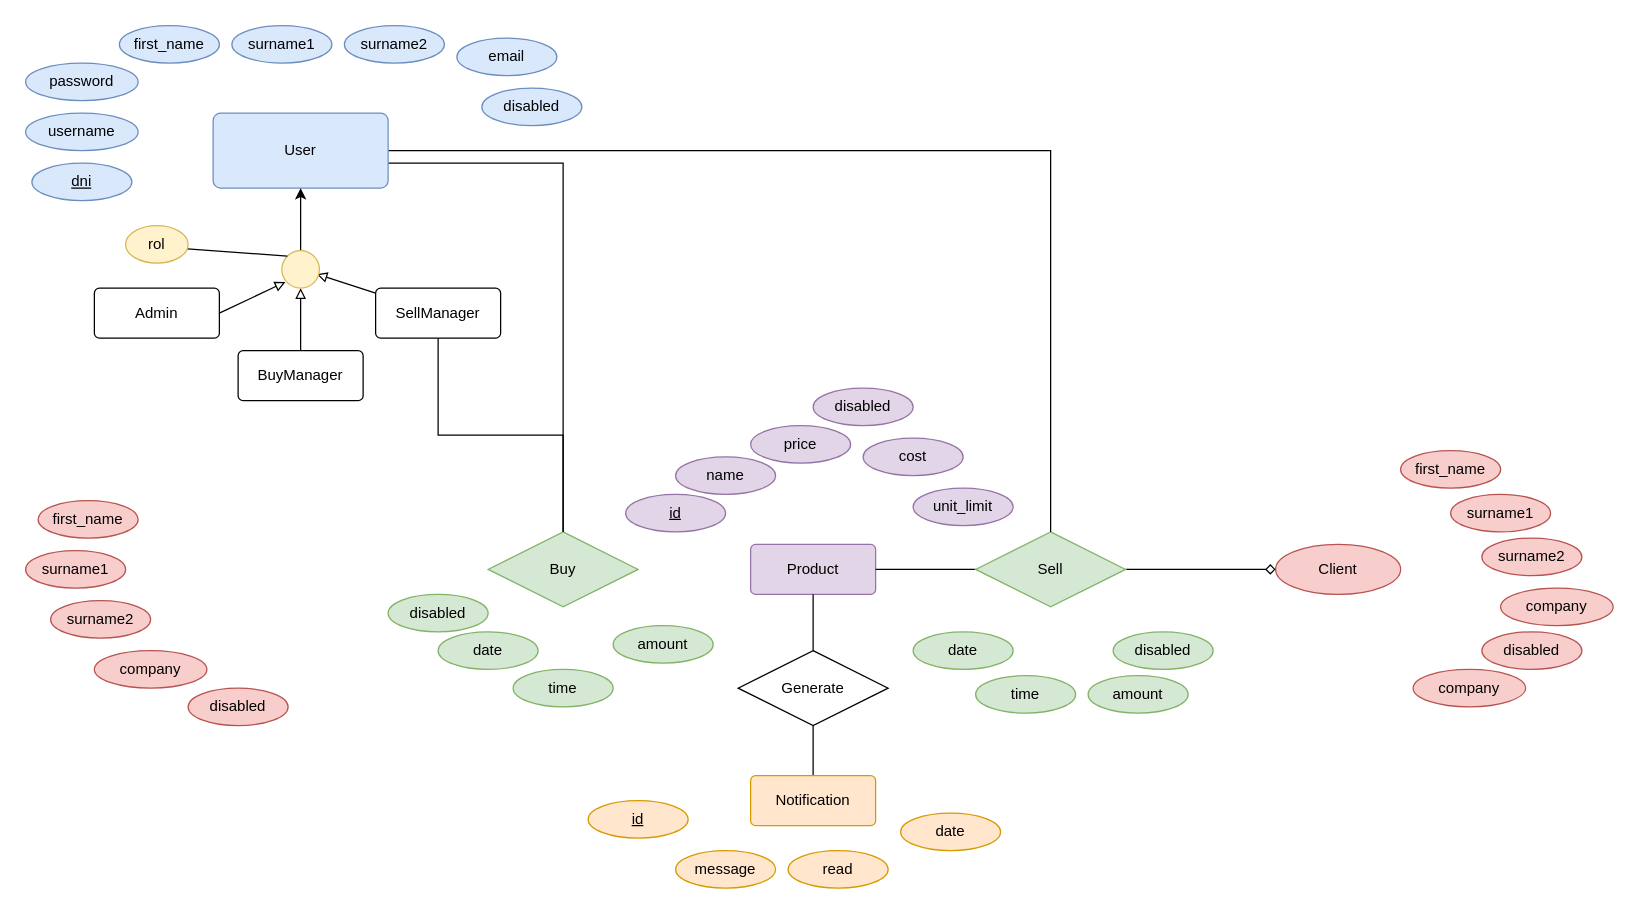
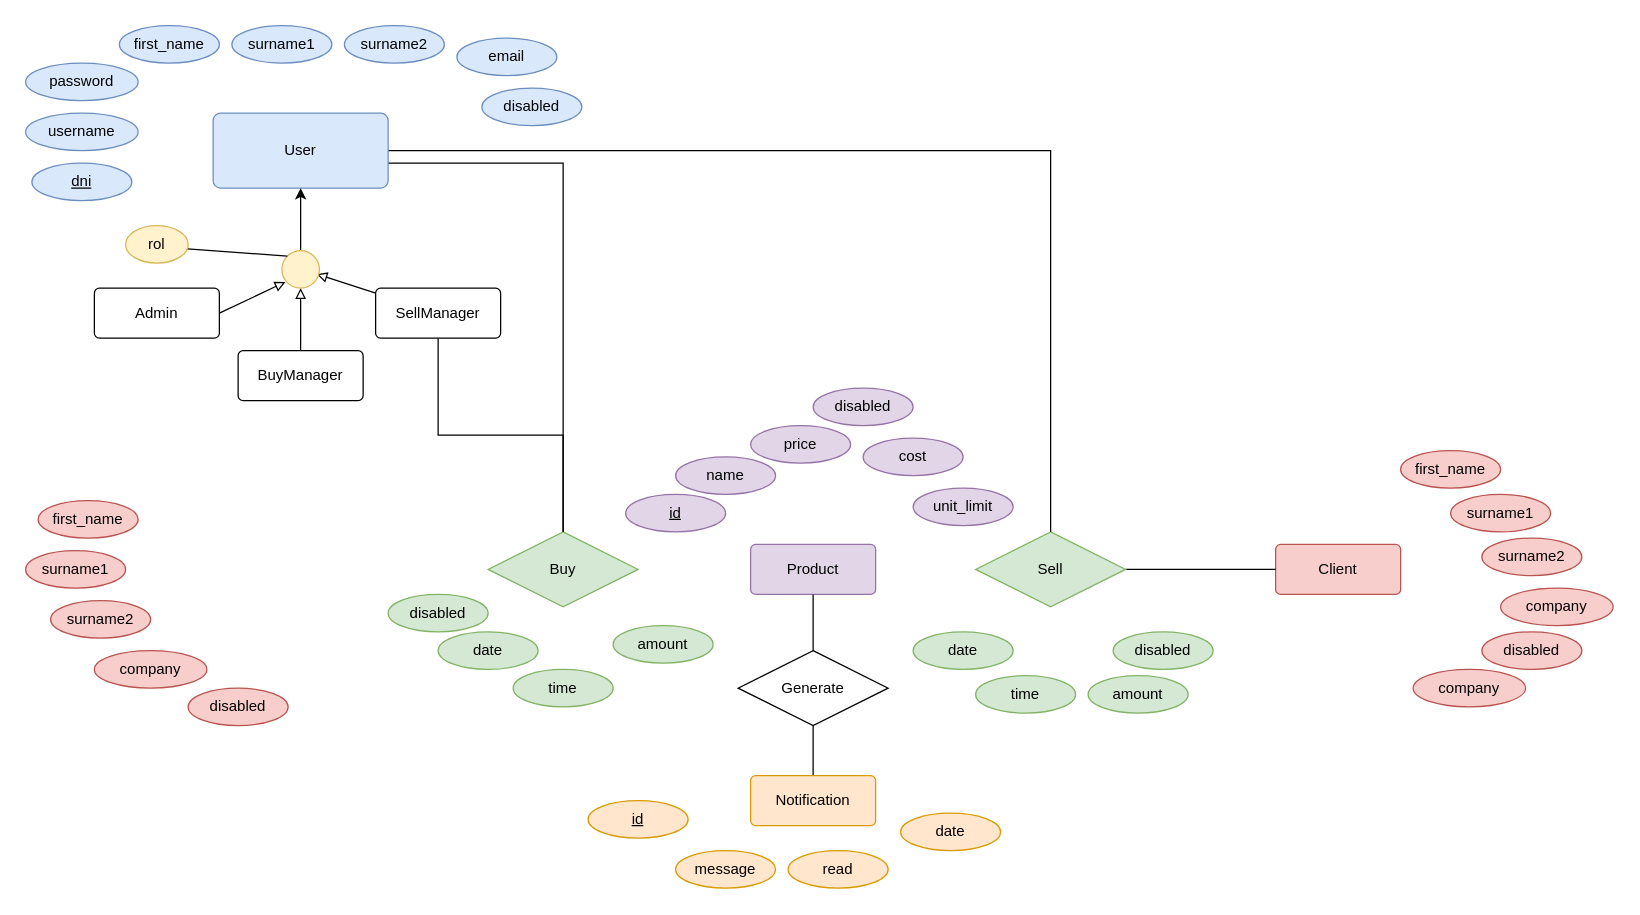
  <mxCell id="0" />
  <mxCell id="1" parent="0" />
  <mxCell id="2" value="Product" style="rounded=1;arcSize=10;whiteSpace=wrap;html=1;align=center;fillColor=#e1d5e7;strokeColor=#9673a6;" parent="1" vertex="1"><mxGeometry x="600" y="435" width="100" height="40" as="geometry" /></mxCell>
- <mxCell id="3" value="Client" style="ellipse;arcSize=10;whiteSpace=wrap;html=1;align=center;fillColor=#f8cecc;strokeColor=#b85450;" parent="1" vertex="1"><mxGeometry x="1020" y="435" width="100" height="40" as="geometry" /></mxCell>
+ <mxCell id="3" value="Client" style="rounded=1;arcSize=10;whiteSpace=wrap;html=1;align=center;fillColor=#f8cecc;strokeColor=#b85450;" parent="1" vertex="1"><mxGeometry x="1020" y="435" width="100" height="40" as="geometry" /></mxCell>
  <mxCell id="4" style="edgeStyle=orthogonalEdgeStyle;rounded=0;orthogonalLoop=1;jettySize=auto;html=1;endArrow=none;endFill=0;" parent="1" source="5" target="16" edge="1"><mxGeometry relative="1" as="geometry" /></mxCell>
  <mxCell id="5" value="Buy" style="shape=rhombus;perimeter=rhombusPerimeter;whiteSpace=wrap;html=1;align=center;fillColor=#d5e8d4;strokeColor=#82b366;" parent="1" vertex="1"><mxGeometry x="390" y="425" width="120" height="60" as="geometry" /></mxCell>
- <mxCell id="6" style="edgeStyle=orthogonalEdgeStyle;rounded=0;orthogonalLoop=1;jettySize=auto;html=1;endArrow=none;endFill=0;" parent="1" source="8" target="2" edge="1"><mxGeometry relative="1" as="geometry" /></mxCell>
- <mxCell id="7" style="edgeStyle=orthogonalEdgeStyle;rounded=0;orthogonalLoop=1;jettySize=auto;html=1;entryX=0;entryY=0.5;entryDx=0;entryDy=0;endArrow=diamond;endFill=0;" parent="1" source="8" target="3" edge="1"><mxGeometry relative="1" as="geometry" /></mxCell>
+ <mxCell id="7" style="edgeStyle=orthogonalEdgeStyle;rounded=0;orthogonalLoop=1;jettySize=auto;html=1;entryX=0;entryY=0.5;entryDx=0;entryDy=0;endArrow=none;endFill=0;" parent="1" source="8" target="3" edge="1"><mxGeometry relative="1" as="geometry" /></mxCell>
  <mxCell id="8" value="Sell" style="shape=rhombus;perimeter=rhombusPerimeter;whiteSpace=wrap;html=1;align=center;fillColor=#d5e8d4;strokeColor=#82b366;" parent="1" vertex="1"><mxGeometry x="780" y="425" width="120" height="60" as="geometry" /></mxCell>
  <mxCell id="9" style="edgeStyle=orthogonalEdgeStyle;rounded=0;orthogonalLoop=1;jettySize=auto;html=1;entryX=0.5;entryY=0;entryDx=0;entryDy=0;endArrow=none;endFill=0;" edge="1" parent="1" source="11" target="5"><mxGeometry relative="1" as="geometry"><Array as="points"><mxPoint x="450" y="130" /></Array></mxGeometry></mxCell>
  <mxCell id="10" style="edgeStyle=orthogonalEdgeStyle;rounded=0;orthogonalLoop=1;jettySize=auto;html=1;entryX=0.5;entryY=0;entryDx=0;entryDy=0;endArrow=none;endFill=0;" edge="1" parent="1" source="11" target="8"><mxGeometry relative="1" as="geometry" /></mxCell>
  <mxCell id="11" value="User" style="rounded=1;arcSize=10;whiteSpace=wrap;html=1;align=center;fillColor=#dae8fc;strokeColor=#6c8ebf;" parent="1" vertex="1"><mxGeometry x="170" y="90" width="140" height="60" as="geometry" /></mxCell>
  <mxCell id="12" value="Admin" style="rounded=1;arcSize=10;whiteSpace=wrap;html=1;align=center;" parent="1" vertex="1"><mxGeometry x="75" y="230" width="100" height="40" as="geometry" /></mxCell>
  <mxCell id="13" style="rounded=0;orthogonalLoop=1;jettySize=auto;html=1;entryX=0.5;entryY=1;entryDx=0;entryDy=0;endArrow=block;endFill=0;" parent="1" source="14" target="24" edge="1"><mxGeometry relative="1" as="geometry" /></mxCell>
  <mxCell id="14" value="BuyManager" style="rounded=1;arcSize=10;whiteSpace=wrap;html=1;align=center;" parent="1" vertex="1"><mxGeometry x="190" y="280" width="100" height="40" as="geometry" /></mxCell>
  <mxCell id="15" style="rounded=0;orthogonalLoop=1;jettySize=auto;html=1;entryX=0.927;entryY=0.626;entryDx=0;entryDy=0;endArrow=block;endFill=0;entryPerimeter=0;" parent="1" source="16" target="24" edge="1"><mxGeometry relative="1" as="geometry" /></mxCell>
  <mxCell id="16" value="SellManager" style="rounded=1;arcSize=10;whiteSpace=wrap;html=1;align=center;" parent="1" vertex="1"><mxGeometry x="300" y="230" width="100" height="40" as="geometry" /></mxCell>
  <mxCell id="17" value="&lt;u&gt;dni&lt;/u&gt;" style="ellipse;whiteSpace=wrap;html=1;align=center;fillColor=#dae8fc;strokeColor=#6c8ebf;" parent="1" vertex="1"><mxGeometry x="25" y="130" width="80" height="30" as="geometry" /></mxCell>
  <mxCell id="18" value="username" style="ellipse;whiteSpace=wrap;html=1;align=center;fillColor=#dae8fc;strokeColor=#6c8ebf;" parent="1" vertex="1"><mxGeometry x="20" y="90" width="90" height="30" as="geometry" /></mxCell>
  <mxCell id="19" value="first_name" style="ellipse;whiteSpace=wrap;html=1;align=center;fillColor=#dae8fc;strokeColor=#6c8ebf;" parent="1" vertex="1"><mxGeometry x="95" y="20" width="80" height="30" as="geometry" /></mxCell>
  <mxCell id="20" value="surname1" style="ellipse;whiteSpace=wrap;html=1;align=center;fillColor=#dae8fc;strokeColor=#6c8ebf;" parent="1" vertex="1"><mxGeometry x="185" y="20" width="80" height="30" as="geometry" /></mxCell>
  <mxCell id="21" value="surname2" style="ellipse;whiteSpace=wrap;html=1;align=center;fillColor=#dae8fc;strokeColor=#6c8ebf;" parent="1" vertex="1"><mxGeometry x="275" y="20" width="80" height="30" as="geometry" /></mxCell>
  <mxCell id="22" value="email" style="ellipse;whiteSpace=wrap;html=1;align=center;fillColor=#dae8fc;strokeColor=#6c8ebf;" parent="1" vertex="1"><mxGeometry x="365" y="30" width="80" height="30" as="geometry" /></mxCell>
  <mxCell id="23" style="edgeStyle=orthogonalEdgeStyle;rounded=0;orthogonalLoop=1;jettySize=auto;html=1;entryX=0.5;entryY=1;entryDx=0;entryDy=0;" parent="1" source="24" target="11" edge="1"><mxGeometry relative="1" as="geometry" /></mxCell>
  <mxCell id="24" value="" style="ellipse;whiteSpace=wrap;html=1;fillColor=#fff2cc;strokeColor=#d6b656;" parent="1" vertex="1"><mxGeometry x="225" y="200" width="30" height="30" as="geometry" /></mxCell>
  <mxCell id="25" style="rounded=0;orthogonalLoop=1;jettySize=auto;html=1;entryX=0.094;entryY=0.836;entryDx=0;entryDy=0;entryPerimeter=0;endArrow=block;endFill=0;exitX=1;exitY=0.5;exitDx=0;exitDy=0;" parent="1" source="12" target="24" edge="1"><mxGeometry relative="1" as="geometry"><mxPoint x="165" y="250.937" as="sourcePoint" /></mxGeometry></mxCell>
  <mxCell id="26" style="edgeStyle=orthogonalEdgeStyle;rounded=0;orthogonalLoop=1;jettySize=auto;html=1;endArrow=none;endFill=0;" parent="1" source="27" target="29" edge="1"><mxGeometry relative="1" as="geometry" /></mxCell>
  <mxCell id="27" value="Notification" style="rounded=1;arcSize=10;whiteSpace=wrap;html=1;align=center;fillColor=#ffe6cc;strokeColor=#d79b00;" parent="1" vertex="1"><mxGeometry x="600" y="620" width="100" height="40" as="geometry" /></mxCell>
  <mxCell id="28" style="edgeStyle=orthogonalEdgeStyle;rounded=0;orthogonalLoop=1;jettySize=auto;html=1;entryX=0.5;entryY=1;entryDx=0;entryDy=0;endArrow=none;endFill=0;" parent="1" source="29" target="2" edge="1"><mxGeometry relative="1" as="geometry" /></mxCell>
  <mxCell id="29" value="Generate" style="shape=rhombus;perimeter=rhombusPerimeter;whiteSpace=wrap;html=1;align=center;" parent="1" vertex="1"><mxGeometry x="590" y="520" width="120" height="60" as="geometry" /></mxCell>
  <mxCell id="30" value="read" style="ellipse;whiteSpace=wrap;html=1;align=center;fillColor=#ffe6cc;strokeColor=#d79b00;" parent="1" vertex="1"><mxGeometry x="630" y="680" width="80" height="30" as="geometry" /></mxCell>
  <mxCell id="31" value="company" style="ellipse;whiteSpace=wrap;html=1;align=center;fillColor=#f8cecc;strokeColor=#b85450;" parent="1" vertex="1"><mxGeometry x="75" y="520" width="90" height="30" as="geometry" /></mxCell>
  <mxCell id="32" value="company" style="ellipse;whiteSpace=wrap;html=1;align=center;fillColor=#f8cecc;strokeColor=#b85450;" parent="1" vertex="1"><mxGeometry x="1130" y="535" width="90" height="30" as="geometry" /></mxCell>
  <mxCell id="33" style="rounded=0;orthogonalLoop=1;jettySize=auto;html=1;exitX=0;exitY=0.5;exitDx=0;exitDy=0;entryX=0;entryY=0;entryDx=0;entryDy=0;endArrow=none;endFill=0;" edge="1" parent="1" source="34" target="24"><mxGeometry relative="1" as="geometry" /></mxCell>
  <mxCell id="34" value="rol" style="ellipse;whiteSpace=wrap;html=1;align=center;fillColor=#fff2cc;strokeColor=#d6b656;" vertex="1" parent="1"><mxGeometry x="100" y="180" width="50" height="30" as="geometry" /></mxCell>
  <mxCell id="35" value="password" style="ellipse;whiteSpace=wrap;html=1;align=center;fillColor=#dae8fc;strokeColor=#6c8ebf;" vertex="1" parent="1"><mxGeometry x="20" y="50" width="90" height="30" as="geometry" /></mxCell>
  <mxCell id="36" value="disabled" style="ellipse;whiteSpace=wrap;html=1;align=center;fillColor=#dae8fc;strokeColor=#6c8ebf;" vertex="1" parent="1"><mxGeometry x="385" y="70" width="80" height="30" as="geometry" /></mxCell>
  <mxCell id="37" value="date" style="ellipse;whiteSpace=wrap;html=1;align=center;fillColor=#d5e8d4;strokeColor=#82b366;" vertex="1" parent="1"><mxGeometry x="350" y="505" width="80" height="30" as="geometry" /></mxCell>
  <mxCell id="38" value="time" style="ellipse;whiteSpace=wrap;html=1;align=center;fillColor=#d5e8d4;strokeColor=#82b366;" vertex="1" parent="1"><mxGeometry x="410" y="535" width="80" height="30" as="geometry" /></mxCell>
  <mxCell id="39" value="date" style="ellipse;whiteSpace=wrap;html=1;align=center;fillColor=#d5e8d4;strokeColor=#82b366;" vertex="1" parent="1"><mxGeometry x="730" y="505" width="80" height="30" as="geometry" /></mxCell>
  <mxCell id="40" value="time" style="ellipse;whiteSpace=wrap;html=1;align=center;fillColor=#d5e8d4;strokeColor=#82b366;" vertex="1" parent="1"><mxGeometry x="780" y="540" width="80" height="30" as="geometry" /></mxCell>
  <mxCell id="41" value="amount" style="ellipse;whiteSpace=wrap;html=1;align=center;fillColor=#d5e8d4;strokeColor=#82b366;" vertex="1" parent="1"><mxGeometry x="490" y="500" width="80" height="30" as="geometry" /></mxCell>
  <mxCell id="42" value="amount" style="ellipse;whiteSpace=wrap;html=1;align=center;fillColor=#d5e8d4;strokeColor=#82b366;" vertex="1" parent="1"><mxGeometry x="870" y="540" width="80" height="30" as="geometry" /></mxCell>
  <mxCell id="43" value="name" style="ellipse;whiteSpace=wrap;html=1;align=center;fillColor=#e1d5e7;strokeColor=#9673a6;" vertex="1" parent="1"><mxGeometry x="540" y="365" width="80" height="30" as="geometry" /></mxCell>
  <mxCell id="44" value="&lt;u&gt;id&lt;/u&gt;" style="ellipse;whiteSpace=wrap;html=1;align=center;fillColor=#e1d5e7;strokeColor=#9673a6;" vertex="1" parent="1"><mxGeometry x="500" y="395" width="80" height="30" as="geometry" /></mxCell>
  <mxCell id="45" value="price" style="ellipse;whiteSpace=wrap;html=1;align=center;fillColor=#e1d5e7;strokeColor=#9673a6;" vertex="1" parent="1"><mxGeometry x="600" y="340" width="80" height="30" as="geometry" /></mxCell>
  <mxCell id="46" value="cost" style="ellipse;whiteSpace=wrap;html=1;align=center;fillColor=#e1d5e7;strokeColor=#9673a6;" vertex="1" parent="1"><mxGeometry x="690" y="350" width="80" height="30" as="geometry" /></mxCell>
  <mxCell id="47" value="unit_limit" style="ellipse;whiteSpace=wrap;html=1;align=center;fillColor=#e1d5e7;strokeColor=#9673a6;" vertex="1" parent="1"><mxGeometry x="730" y="390" width="80" height="30" as="geometry" /></mxCell>
  <mxCell id="48" value="first_name" style="ellipse;whiteSpace=wrap;html=1;align=center;fillColor=#f8cecc;strokeColor=#b85450;" vertex="1" parent="1"><mxGeometry x="30" y="400" width="80" height="30" as="geometry" /></mxCell>
  <mxCell id="49" value="surname1" style="ellipse;whiteSpace=wrap;html=1;align=center;fillColor=#f8cecc;strokeColor=#b85450;" vertex="1" parent="1"><mxGeometry x="20" y="440" width="80" height="30" as="geometry" /></mxCell>
  <mxCell id="50" value="surname2" style="ellipse;whiteSpace=wrap;html=1;align=center;fillColor=#f8cecc;strokeColor=#b85450;" vertex="1" parent="1"><mxGeometry x="40" y="480" width="80" height="30" as="geometry" /></mxCell>
  <mxCell id="51" value="disabled" style="ellipse;whiteSpace=wrap;html=1;align=center;fillColor=#f8cecc;strokeColor=#b85450;" vertex="1" parent="1"><mxGeometry x="150" y="550" width="80" height="30" as="geometry" /></mxCell>
  <mxCell id="52" value="disabled" style="ellipse;whiteSpace=wrap;html=1;align=center;fillColor=#d5e8d4;strokeColor=#82b366;" vertex="1" parent="1"><mxGeometry x="310" y="475" width="80" height="30" as="geometry" /></mxCell>
  <mxCell id="53" value="disabled" style="ellipse;whiteSpace=wrap;html=1;align=center;fillColor=#e1d5e7;strokeColor=#9673a6;" vertex="1" parent="1"><mxGeometry x="650" y="310" width="80" height="30" as="geometry" /></mxCell>
  <mxCell id="54" value="disabled" style="ellipse;whiteSpace=wrap;html=1;align=center;fillColor=#d5e8d4;strokeColor=#82b366;" vertex="1" parent="1"><mxGeometry x="890" y="505" width="80" height="30" as="geometry" /></mxCell>
  <mxCell id="55" value="company" style="ellipse;whiteSpace=wrap;html=1;align=center;fillColor=#f8cecc;strokeColor=#b85450;" vertex="1" parent="1"><mxGeometry x="1200" y="470" width="90" height="30" as="geometry" /></mxCell>
  <mxCell id="56" value="first_name" style="ellipse;whiteSpace=wrap;html=1;align=center;fillColor=#f8cecc;strokeColor=#b85450;" vertex="1" parent="1"><mxGeometry x="1120" y="360" width="80" height="30" as="geometry" /></mxCell>
  <mxCell id="57" value="surname1" style="ellipse;whiteSpace=wrap;html=1;align=center;fillColor=#f8cecc;strokeColor=#b85450;" vertex="1" parent="1"><mxGeometry x="1160" y="395" width="80" height="30" as="geometry" /></mxCell>
  <mxCell id="58" value="surname2" style="ellipse;whiteSpace=wrap;html=1;align=center;fillColor=#f8cecc;strokeColor=#b85450;" vertex="1" parent="1"><mxGeometry x="1185" y="430" width="80" height="30" as="geometry" /></mxCell>
  <mxCell id="59" value="disabled" style="ellipse;whiteSpace=wrap;html=1;align=center;fillColor=#f8cecc;strokeColor=#b85450;" vertex="1" parent="1"><mxGeometry x="1185" y="505" width="80" height="30" as="geometry" /></mxCell>
  <mxCell id="60" value="message" style="ellipse;whiteSpace=wrap;html=1;align=center;fillColor=#ffe6cc;strokeColor=#d79b00;" vertex="1" parent="1"><mxGeometry x="540" y="680" width="80" height="30" as="geometry" /></mxCell>
  <mxCell id="61" value="&lt;u&gt;id&lt;/u&gt;" style="ellipse;whiteSpace=wrap;html=1;align=center;fillColor=#ffe6cc;strokeColor=#d79b00;" vertex="1" parent="1"><mxGeometry x="470" y="640" width="80" height="30" as="geometry" /></mxCell>
  <mxCell id="62" value="date" style="ellipse;whiteSpace=wrap;html=1;align=center;fillColor=#ffe6cc;strokeColor=#d79b00;" vertex="1" parent="1"><mxGeometry x="720" y="650" width="80" height="30" as="geometry" /></mxCell>
